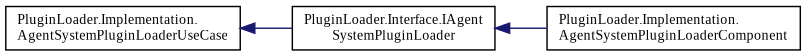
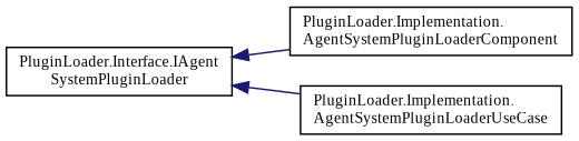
  digraph {
    rankdir=LR
    fontname="Liberation Serif"
    node [color=black fillcolor=white fontname="Liberation Serif" fontsize=10 shape=record style=filled]
    edge [color=midnightblue dir=back fontname="Liberation Serif" fontsize=10 labelfontname=Helvetica labelfontsize=10 style=solid]
    n1 [height=0.2 label="PluginLoader.Interface.IAgent\lSystemPluginLoader" width=0.4]
    n2 [height=0.2 label="PluginLoader.Implementation.\lAgentSystemPluginLoaderComponent" width=0.4]
    n3 [height=0.2 label="PluginLoader.Implementation.\lAgentSystemPluginLoaderUseCase" width=0.4]
    n1 -> n2
-   n3 -> n1
+   n1 -> n3
  }
